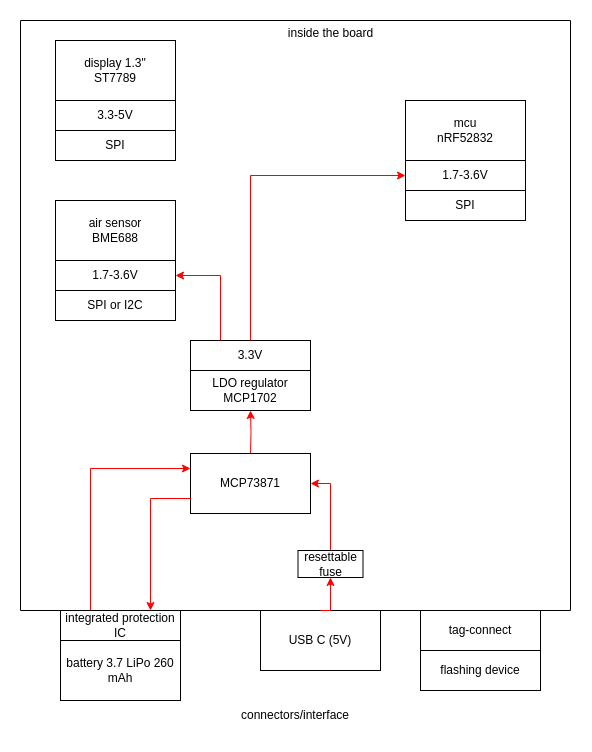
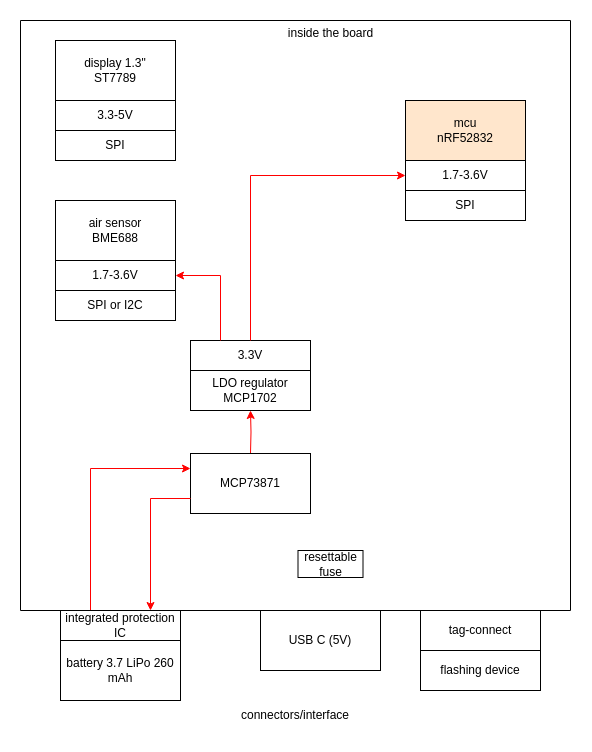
  <mxCell id="0" />
  <mxCell id="1" parent="0" />
  <mxCell id="2" value="battery 3.7 LiPo 260 mAh" style="rounded=0;whiteSpace=wrap;html=1;" parent="1" vertex="1"><mxGeometry x="60" y="640" width="120" height="60" as="geometry" /></mxCell>
  <mxCell id="3" value="USB C (5V)" style="rounded=0;whiteSpace=wrap;html=1;" parent="1" vertex="1"><mxGeometry x="260" y="610" width="120" height="60" as="geometry" /></mxCell>
  <mxCell id="4" value="" style="swimlane;startSize=0;" parent="1" vertex="1"><mxGeometry x="20" y="20" width="550" height="590" as="geometry" /></mxCell>
- <mxCell id="5" style="edgeStyle=orthogonalEdgeStyle;rounded=0;orthogonalLoop=1;jettySize=auto;html=1;exitX=0.5;exitY=0;exitDx=0;exitDy=0;entryX=1;entryY=0.5;entryDx=0;entryDy=0;strokeColor=#FF0000;" edge="1" parent="4" source="23" target="8"><mxGeometry relative="1" as="geometry" /></mxCell>
  <mxCell id="6" value="3.3V" style="whiteSpace=wrap;html=1;rounded=0;" parent="4" vertex="1"><mxGeometry x="170" y="320" width="120" height="30" as="geometry" /></mxCell>
  <mxCell id="7" style="edgeStyle=orthogonalEdgeStyle;rounded=0;orthogonalLoop=1;jettySize=auto;html=1;exitX=0.5;exitY=0;exitDx=0;exitDy=0;strokeColor=#FF0000;entryX=0.5;entryY=1;entryDx=0;entryDy=0;" edge="1" parent="4" target="25"><mxGeometry relative="1" as="geometry"><mxPoint x="230" y="433" as="sourcePoint" /><mxPoint x="230" y="380" as="targetPoint" /></mxGeometry></mxCell>
  <mxCell id="8" value="MCP73871" style="whiteSpace=wrap;html=1;rounded=0;" parent="4" vertex="1"><mxGeometry x="170" y="433" width="120" height="60" as="geometry" /></mxCell>
  <mxCell id="9" value="" style="group" parent="4" vertex="1" connectable="0"><mxGeometry x="385" y="80" width="120" height="120" as="geometry" /></mxCell>
- <mxCell id="10" value="mcu&lt;div&gt;nRF52832&lt;/div&gt;" style="rounded=0;whiteSpace=wrap;html=1;" parent="9" vertex="1"><mxGeometry width="120" height="60" as="geometry" /></mxCell>
+ <mxCell id="10" value="mcu&lt;div&gt;nRF52832&lt;/div&gt;" style="rounded=0;whiteSpace=wrap;html=1;fillColor=#ffe6cc;" parent="9" vertex="1"><mxGeometry width="120" height="60" as="geometry" /></mxCell>
  <mxCell id="11" value="1.7-3.6V" style="rounded=0;whiteSpace=wrap;html=1;" parent="9" vertex="1"><mxGeometry y="60" width="120" height="30" as="geometry" /></mxCell>
  <mxCell id="12" value="&lt;div&gt;&lt;span style=&quot;background-color: transparent; color: light-dark(rgb(0, 0, 0), rgb(255, 255, 255));&quot;&gt;SPI&lt;/span&gt;&lt;/div&gt;" style="rounded=0;whiteSpace=wrap;html=1;" parent="9" vertex="1"><mxGeometry y="90" width="120" height="30" as="geometry" /></mxCell>
  <mxCell id="13" style="edgeStyle=orthogonalEdgeStyle;rounded=0;orthogonalLoop=1;jettySize=auto;html=1;exitX=0.5;exitY=0;exitDx=0;exitDy=0;entryX=0;entryY=0.5;entryDx=0;entryDy=0;strokeColor=#FF0000;" edge="1" parent="4" source="6" target="11"><mxGeometry relative="1" as="geometry"><mxPoint x="355" y="155" as="targetPoint" /></mxGeometry></mxCell>
  <mxCell id="14" value="" style="group" parent="4" vertex="1" connectable="0"><mxGeometry x="35" y="180" width="120" height="120" as="geometry" /></mxCell>
  <mxCell id="15" value="air sensor&lt;div&gt;BME688&lt;/div&gt;" style="rounded=0;whiteSpace=wrap;html=1;" parent="14" vertex="1"><mxGeometry width="120" height="60" as="geometry" /></mxCell>
  <mxCell id="16" value="1.7-3.6V" style="rounded=0;whiteSpace=wrap;html=1;" parent="14" vertex="1"><mxGeometry y="60" width="120" height="30" as="geometry" /></mxCell>
  <mxCell id="17" value="&lt;div&gt;&lt;span style=&quot;background-color: transparent; color: light-dark(rgb(0, 0, 0), rgb(255, 255, 255));&quot;&gt;SPI or I2C&lt;/span&gt;&lt;/div&gt;" style="rounded=0;whiteSpace=wrap;html=1;" parent="14" vertex="1"><mxGeometry y="90" width="120" height="30" as="geometry" /></mxCell>
  <mxCell id="18" style="edgeStyle=orthogonalEdgeStyle;rounded=0;orthogonalLoop=1;jettySize=auto;html=1;exitX=0.25;exitY=0;exitDx=0;exitDy=0;entryX=1;entryY=0.5;entryDx=0;entryDy=0;strokeColor=#FF0000;" edge="1" parent="4" source="6" target="16"><mxGeometry relative="1" as="geometry" /></mxCell>
  <mxCell id="19" value="" style="group" parent="4" vertex="1" connectable="0"><mxGeometry x="35" y="20" width="120" height="120" as="geometry" /></mxCell>
  <mxCell id="20" value="display 1.3&quot;&lt;div&gt;ST7789&lt;/div&gt;" style="rounded=0;whiteSpace=wrap;html=1;" parent="19" vertex="1"><mxGeometry width="120" height="60" as="geometry" /></mxCell>
  <mxCell id="21" value="&lt;div&gt;&lt;span style=&quot;background-color: transparent; color: light-dark(rgb(0, 0, 0), rgb(255, 255, 255));&quot;&gt;3.3-5V&lt;/span&gt;&lt;/div&gt;" style="rounded=0;whiteSpace=wrap;html=1;" parent="19" vertex="1"><mxGeometry y="60" width="120" height="30" as="geometry" /></mxCell>
  <mxCell id="22" value="&lt;div&gt;&lt;span style=&quot;background-color: transparent; color: light-dark(rgb(0, 0, 0), rgb(255, 255, 255));&quot;&gt;SPI&lt;/span&gt;&lt;/div&gt;" style="rounded=0;whiteSpace=wrap;html=1;" parent="19" vertex="1"><mxGeometry y="90" width="120" height="30" as="geometry" /></mxCell>
  <mxCell id="23" value="resettable fuse" style="rounded=0;whiteSpace=wrap;html=1;" vertex="1" parent="4"><mxGeometry x="277.5" y="530" width="65" height="27" as="geometry" /></mxCell>
  <mxCell id="24" value="inside the board&lt;div&gt;&lt;br&gt;&lt;/div&gt;" style="text;html=1;align=center;verticalAlign=middle;resizable=0;points=[];autosize=1;strokeColor=none;fillColor=none;" parent="4" vertex="1"><mxGeometry x="255" width="110" height="40" as="geometry" /></mxCell>
  <mxCell id="25" value="LDO regulator&lt;br&gt;MCP1702" style="whiteSpace=wrap;html=1;rounded=0;" vertex="1" parent="4"><mxGeometry x="170" y="350" width="120" height="40" as="geometry" /></mxCell>
  <mxCell id="26" value="connectors/interface" style="text;html=1;align=center;verticalAlign=middle;whiteSpace=wrap;rounded=0;" vertex="1" parent="1"><mxGeometry x="220" y="700" width="150" height="30" as="geometry" /></mxCell>
  <mxCell id="27" style="edgeStyle=orthogonalEdgeStyle;rounded=0;orthogonalLoop=1;jettySize=auto;html=1;exitX=0.25;exitY=0;exitDx=0;exitDy=0;entryX=0;entryY=0.25;entryDx=0;entryDy=0;strokeColor=#FF0000;" edge="1" parent="1" source="28" target="8"><mxGeometry relative="1" as="geometry" /></mxCell>
  <mxCell id="28" value="integrated protection IC" style="rounded=0;whiteSpace=wrap;html=1;" vertex="1" parent="1"><mxGeometry x="60" y="610" width="120" height="30" as="geometry" /></mxCell>
  <mxCell id="29" style="edgeStyle=orthogonalEdgeStyle;rounded=0;orthogonalLoop=1;jettySize=auto;html=1;exitX=0;exitY=0.75;exitDx=0;exitDy=0;entryX=0.75;entryY=0;entryDx=0;entryDy=0;strokeColor=#FF0000;" edge="1" parent="1" source="8" target="28"><mxGeometry relative="1" as="geometry" /></mxCell>
- <mxCell id="30" value="" style="edgeStyle=orthogonalEdgeStyle;rounded=0;orthogonalLoop=1;jettySize=auto;html=1;exitX=0.5;exitY=0;exitDx=0;exitDy=0;entryX=0.5;entryY=1;entryDx=0;entryDy=0;strokeColor=#FF0000;" edge="1" parent="1" source="3" target="23"><mxGeometry relative="1" as="geometry"><mxPoint x="395" y="720" as="sourcePoint" /><mxPoint x="340" y="520" as="targetPoint" /></mxGeometry></mxCell>
  <mxCell id="31" value="" style="group" vertex="1" connectable="0" parent="1"><mxGeometry x="420" y="610" width="120" height="80" as="geometry" /></mxCell>
  <mxCell id="32" value="flashing device" style="rounded=0;whiteSpace=wrap;html=1;" parent="31" vertex="1"><mxGeometry y="40" width="120" height="40" as="geometry" /></mxCell>
  <mxCell id="33" value="tag-connect" style="rounded=0;whiteSpace=wrap;html=1;" vertex="1" parent="31"><mxGeometry width="120" height="40" as="geometry" /></mxCell>
